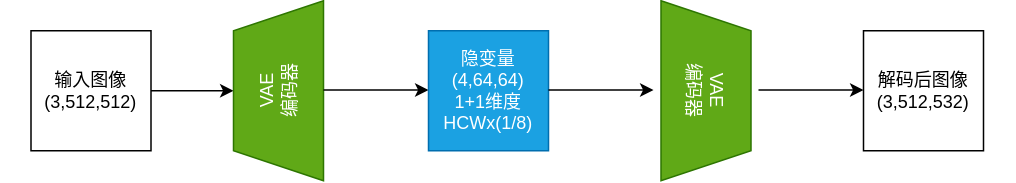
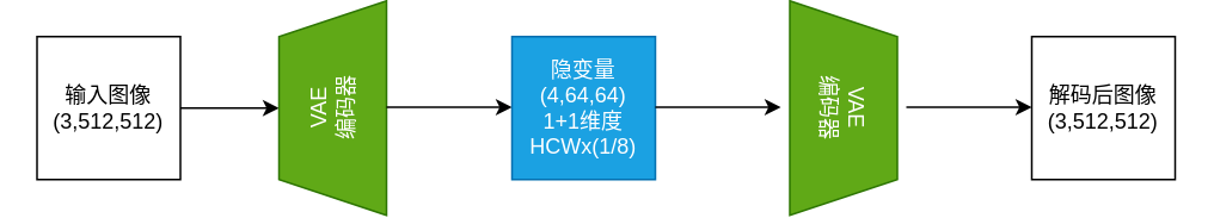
  <mxCell id="0" />
  <mxCell id="1" parent="0" />
  <mxCell id="2" value="输入图像&lt;br&gt;(3,512,512)" style="whiteSpace=wrap;html=1;aspect=fixed;" vertex="1" parent="1"><mxGeometry x="20" y="20" width="80" height="80" as="geometry" /></mxCell>
  <mxCell id="3" value="" style="endArrow=classic;html=1;rounded=0;exitX=1;exitY=0.5;exitDx=0;exitDy=0;" edge="1" parent="1" source="2"><mxGeometry width="50" height="50" relative="1" as="geometry"><mxPoint x="105" y="60" as="sourcePoint" /><mxPoint x="155" y="60" as="targetPoint" /></mxGeometry></mxCell>
  <mxCell id="4" value="VAE&lt;br&gt;编码器" style="shape=trapezoid;perimeter=trapezoidPerimeter;whiteSpace=wrap;html=1;fixedSize=1;rotation=-90;fillColor=#60a917;fontColor=#ffffff;strokeColor=#2D7600;" vertex="1" parent="1"><mxGeometry x="125" y="30" width="120" height="60" as="geometry" /></mxCell>
  <mxCell id="5" value="" style="endArrow=classic;html=1;rounded=0;exitX=1;exitY=0.5;exitDx=0;exitDy=0;" edge="1" parent="1"><mxGeometry width="50" height="50" relative="1" as="geometry"><mxPoint x="215" y="59.5" as="sourcePoint" /><mxPoint x="285" y="59.5" as="targetPoint" /></mxGeometry></mxCell>
  <mxCell id="6" value="隐变量&lt;br&gt;(4,64,64)&lt;br&gt;1+1维度&lt;br&gt;HCWx(1/8)" style="whiteSpace=wrap;html=1;aspect=fixed;fillColor=#1ba1e2;fontColor=#ffffff;strokeColor=#006EAF;" vertex="1" parent="1"><mxGeometry x="285" y="20" width="80" height="80" as="geometry" /></mxCell>
  <mxCell id="7" value="VAE&lt;br&gt;编码器" style="shape=trapezoid;perimeter=trapezoidPerimeter;whiteSpace=wrap;html=1;fixedSize=1;rotation=90;fillColor=#60a917;fontColor=#ffffff;strokeColor=#2D7600;" vertex="1" parent="1"><mxGeometry x="410" y="30" width="120" height="60" as="geometry" /></mxCell>
  <mxCell id="8" value="" style="endArrow=classic;html=1;rounded=0;exitX=1;exitY=0.5;exitDx=0;exitDy=0;" edge="1" parent="1"><mxGeometry width="50" height="50" relative="1" as="geometry"><mxPoint x="365" y="59.5" as="sourcePoint" /><mxPoint x="435" y="59.5" as="targetPoint" /></mxGeometry></mxCell>
  <mxCell id="9" value="" style="endArrow=classic;html=1;rounded=0;exitX=1;exitY=0.5;exitDx=0;exitDy=0;" edge="1" parent="1"><mxGeometry width="50" height="50" relative="1" as="geometry"><mxPoint x="505" y="59.5" as="sourcePoint" /><mxPoint x="575" y="59.5" as="targetPoint" /></mxGeometry></mxCell>
- <mxCell id="10" value="解码后图像&lt;br&gt;(3,512,532)" style="whiteSpace=wrap;html=1;aspect=fixed;" vertex="1" parent="1"><mxGeometry x="575" y="20" width="80" height="80" as="geometry" /></mxCell>
+ <mxCell id="10" value="解码后图像&lt;br&gt;(3,512,512)" style="whiteSpace=wrap;html=1;aspect=fixed;" vertex="1" parent="1"><mxGeometry x="575" y="20" width="80" height="80" as="geometry" /></mxCell>
